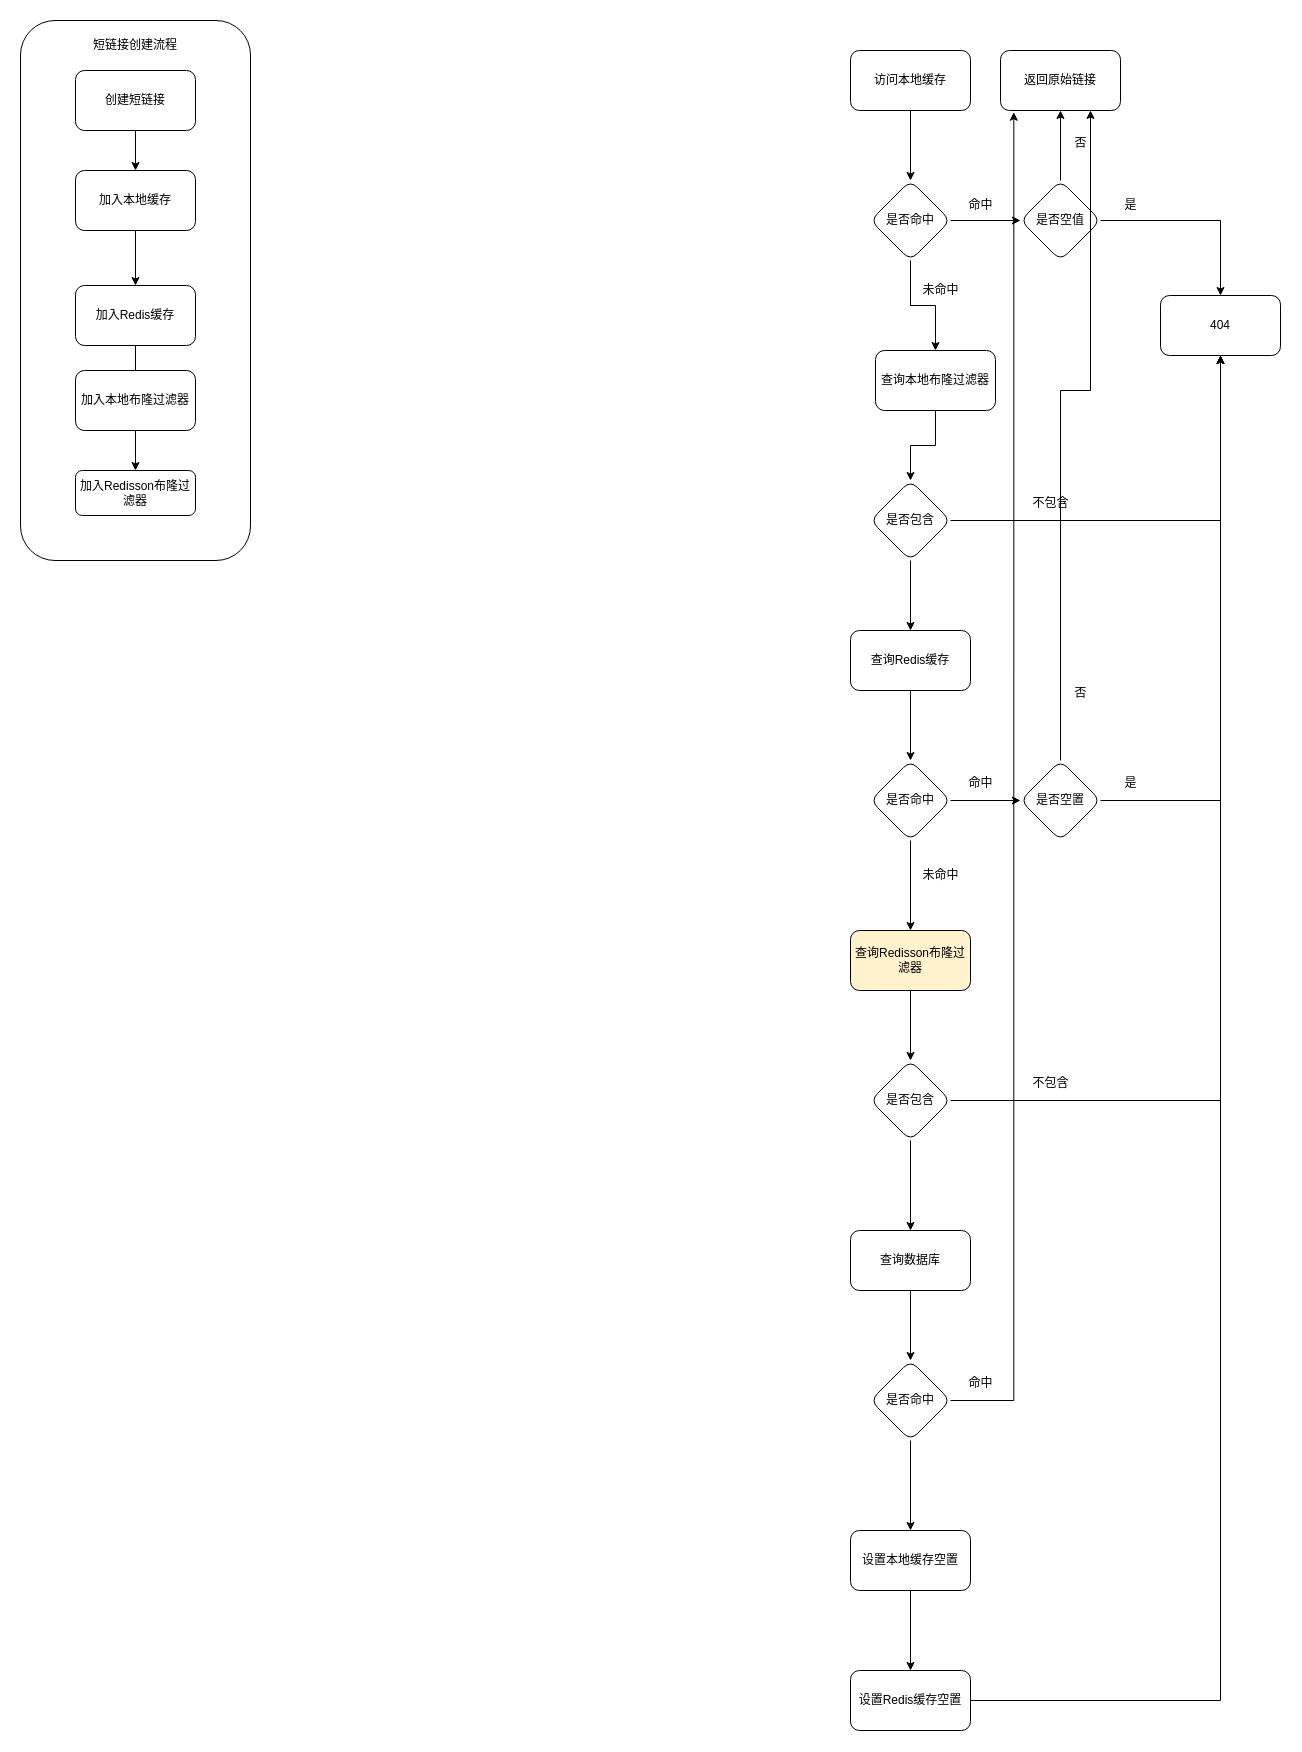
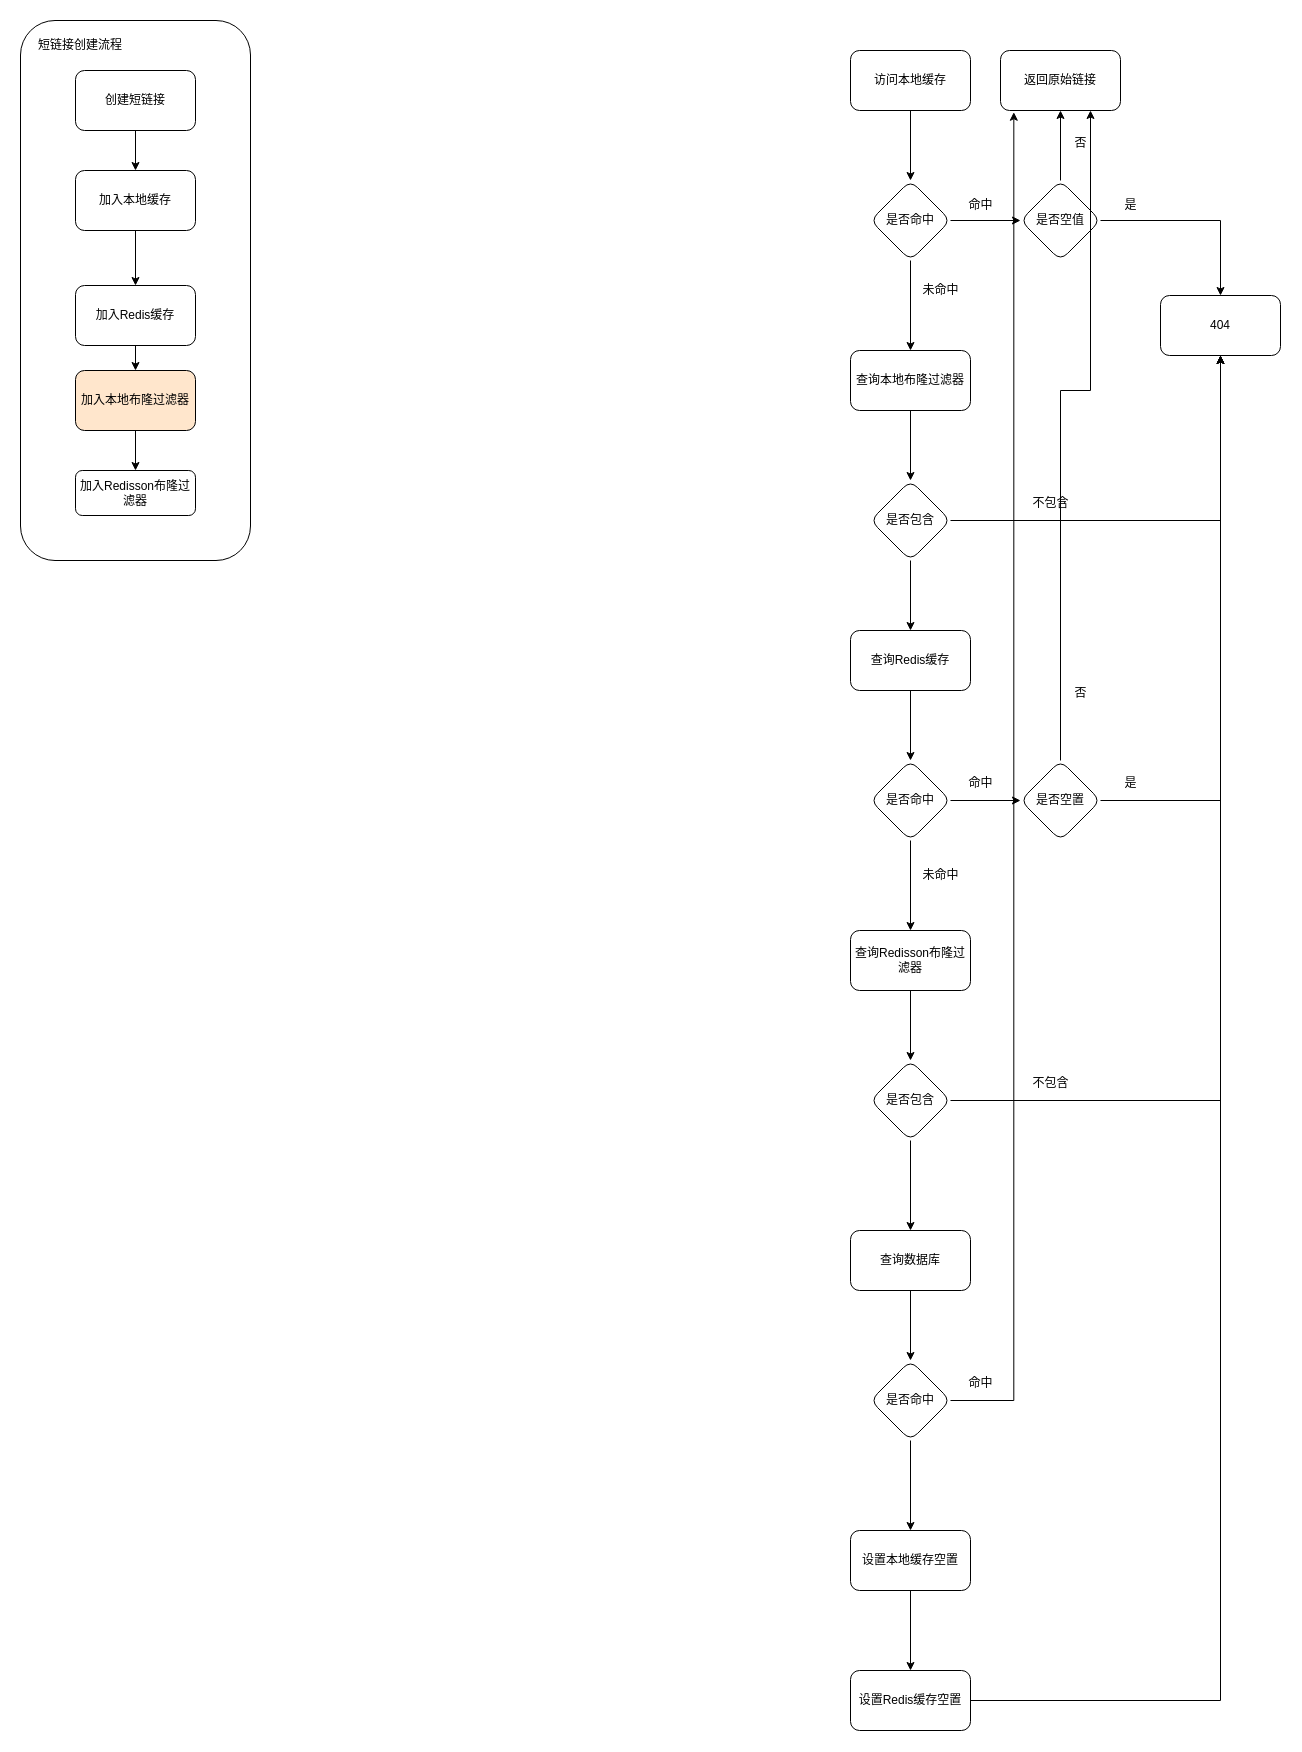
  <mxCell id="0" />
  <mxCell id="1" parent="0" />
  <mxCell id="2" value="" style="group" vertex="1" connectable="0" parent="1"><mxGeometry x="20" y="20" width="230" height="540" as="geometry" /></mxCell>
  <mxCell id="3" value="" style="rounded=1;whiteSpace=wrap;html=1;" vertex="1" parent="2"><mxGeometry width="230" height="540" as="geometry" /></mxCell>
  <mxCell id="4" value="" style="edgeStyle=orthogonalEdgeStyle;rounded=0;orthogonalLoop=1;jettySize=auto;html=1;" edge="1" parent="2" source="5" target="7"><mxGeometry relative="1" as="geometry" /></mxCell>
  <mxCell id="5" value="创建短链接" style="rounded=1;whiteSpace=wrap;html=1;" vertex="1" parent="2"><mxGeometry x="55" y="50" width="120" height="60" as="geometry" /></mxCell>
  <mxCell id="6" value="" style="edgeStyle=orthogonalEdgeStyle;rounded=0;orthogonalLoop=1;jettySize=auto;html=1;" edge="1" parent="2" source="7" target="9"><mxGeometry relative="1" as="geometry" /></mxCell>
  <mxCell id="7" value="加入本地缓存" style="rounded=1;whiteSpace=wrap;html=1;" vertex="1" parent="2"><mxGeometry x="55" y="150" width="120" height="60" as="geometry" /></mxCell>
- <mxCell id="8" value="" style="edgeStyle=orthogonalEdgeStyle;rounded=0;orthogonalLoop=1;jettySize=auto;html=1;endArrow=none;" edge="1" parent="2" source="9" target="11"><mxGeometry relative="1" as="geometry" /></mxCell>
+ <mxCell id="8" value="" style="edgeStyle=orthogonalEdgeStyle;rounded=0;orthogonalLoop=1;jettySize=auto;html=1;" edge="1" parent="2" source="9" target="11"><mxGeometry relative="1" as="geometry" /></mxCell>
  <mxCell id="9" value="加入Redis缓存" style="rounded=1;whiteSpace=wrap;html=1;" vertex="1" parent="2"><mxGeometry x="55" y="265" width="120" height="60" as="geometry" /></mxCell>
  <mxCell id="10" value="" style="edgeStyle=orthogonalEdgeStyle;rounded=0;orthogonalLoop=1;jettySize=auto;html=1;" edge="1" parent="2" source="11" target="12"><mxGeometry relative="1" as="geometry" /></mxCell>
- <mxCell id="11" value="加入本地布隆过滤器" style="rounded=1;whiteSpace=wrap;html=1;" vertex="1" parent="2"><mxGeometry x="55" y="350" width="120" height="60" as="geometry" /></mxCell>
+ <mxCell id="11" value="加入本地布隆过滤器" style="rounded=1;whiteSpace=wrap;html=1;fillColor=#ffe6cc;" vertex="1" parent="2"><mxGeometry x="55" y="350" width="120" height="60" as="geometry" /></mxCell>
  <mxCell id="12" value="加入Redisson布隆过滤器" style="whiteSpace=wrap;html=1;rounded=1;" vertex="1" parent="2"><mxGeometry x="55" y="450" width="120" height="45" as="geometry" /></mxCell>
- <mxCell id="13" value="短链接创建流程" style="text;html=1;align=center;verticalAlign=middle;whiteSpace=wrap;rounded=0;" vertex="1" parent="2"><mxGeometry x="65" y="10" width="100" height="30" as="geometry" /></mxCell>
+ <mxCell id="13" value="短链接创建流程" style="text;html=1;align=center;verticalAlign=middle;whiteSpace=wrap;rounded=0;" vertex="1" parent="2"><mxGeometry x="10" y="10" width="100" height="30" as="geometry" /></mxCell>
  <mxCell id="14" value="404" style="whiteSpace=wrap;html=1;rounded=1;" vertex="1" parent="1"><mxGeometry x="1160" y="295" width="120" height="60" as="geometry" /></mxCell>
  <mxCell id="15" value="" style="group" vertex="1" connectable="0" parent="1"><mxGeometry x="850" y="50" width="300" height="1680" as="geometry" /></mxCell>
  <mxCell id="16" value="" style="edgeStyle=orthogonalEdgeStyle;rounded=0;orthogonalLoop=1;jettySize=auto;html=1;" edge="1" parent="15" source="17" target="20"><mxGeometry relative="1" as="geometry" /></mxCell>
  <mxCell id="17" value="访问本地缓存" style="rounded=1;whiteSpace=wrap;html=1;" vertex="1" parent="15"><mxGeometry width="120" height="60" as="geometry" /></mxCell>
  <mxCell id="18" value="" style="edgeStyle=orthogonalEdgeStyle;rounded=0;orthogonalLoop=1;jettySize=auto;html=1;" edge="1" parent="15" source="20" target="24"><mxGeometry relative="1" as="geometry" /></mxCell>
  <mxCell id="19" value="" style="edgeStyle=orthogonalEdgeStyle;rounded=0;orthogonalLoop=1;jettySize=auto;html=1;" edge="1" parent="15" source="20" target="28"><mxGeometry relative="1" as="geometry" /></mxCell>
  <mxCell id="20" value="是否命中" style="rhombus;whiteSpace=wrap;html=1;rounded=1;" vertex="1" parent="15"><mxGeometry x="20" y="130" width="80" height="80" as="geometry" /></mxCell>
  <mxCell id="21" value="返回原始链接" style="whiteSpace=wrap;html=1;rounded=1;" vertex="1" parent="15"><mxGeometry x="150" width="120" height="60" as="geometry" /></mxCell>
  <mxCell id="22" value="" style="edgeStyle=orthogonalEdgeStyle;rounded=0;orthogonalLoop=1;jettySize=auto;html=1;" edge="1" parent="15" source="24" target="14"><mxGeometry relative="1" as="geometry" /></mxCell>
  <mxCell id="23" value="" style="edgeStyle=orthogonalEdgeStyle;rounded=0;orthogonalLoop=1;jettySize=auto;html=1;" edge="1" parent="15" source="24" target="21"><mxGeometry relative="1" as="geometry" /></mxCell>
  <mxCell id="24" value="是否空值" style="rhombus;whiteSpace=wrap;html=1;rounded=1;" vertex="1" parent="15"><mxGeometry x="170" y="130" width="80" height="80" as="geometry" /></mxCell>
  <mxCell id="25" value="是" style="text;html=1;align=center;verticalAlign=middle;resizable=0;points=[];autosize=1;strokeColor=none;fillColor=none;" vertex="1" parent="15"><mxGeometry x="260" y="140" width="40" height="30" as="geometry" /></mxCell>
  <mxCell id="26" value="否" style="text;html=1;align=center;verticalAlign=middle;resizable=0;points=[];autosize=1;strokeColor=none;fillColor=none;" vertex="1" parent="15"><mxGeometry x="210" y="78" width="40" height="30" as="geometry" /></mxCell>
  <mxCell id="27" value="" style="edgeStyle=orthogonalEdgeStyle;rounded=0;orthogonalLoop=1;jettySize=auto;html=1;" edge="1" parent="15" source="28" target="33"><mxGeometry relative="1" as="geometry" /></mxCell>
- <mxCell id="28" value="查询本地布隆过滤器" style="whiteSpace=wrap;html=1;rounded=1;" vertex="1" parent="15"><mxGeometry x="25" y="300" width="120" height="60" as="geometry" /></mxCell>
+ <mxCell id="28" value="查询本地布隆过滤器" style="whiteSpace=wrap;html=1;rounded=1;" vertex="1" parent="15"><mxGeometry y="300" width="120" height="60" as="geometry" /></mxCell>
  <mxCell id="29" value="未命中" style="text;html=1;align=center;verticalAlign=middle;resizable=0;points=[];autosize=1;strokeColor=none;fillColor=none;" vertex="1" parent="15"><mxGeometry x="60" y="225" width="60" height="30" as="geometry" /></mxCell>
  <mxCell id="30" value="命中" style="text;html=1;align=center;verticalAlign=middle;resizable=0;points=[];autosize=1;strokeColor=none;fillColor=none;" vertex="1" parent="15"><mxGeometry x="105" y="140" width="50" height="30" as="geometry" /></mxCell>
  <mxCell id="31" style="edgeStyle=orthogonalEdgeStyle;rounded=0;orthogonalLoop=1;jettySize=auto;html=1;entryX=0.5;entryY=1;entryDx=0;entryDy=0;" edge="1" parent="15" source="33" target="14"><mxGeometry relative="1" as="geometry" /></mxCell>
  <mxCell id="32" value="" style="edgeStyle=orthogonalEdgeStyle;rounded=0;orthogonalLoop=1;jettySize=auto;html=1;" edge="1" parent="15" source="33" target="36"><mxGeometry relative="1" as="geometry" /></mxCell>
  <mxCell id="33" value="是否包含" style="rhombus;whiteSpace=wrap;html=1;rounded=1;" vertex="1" parent="15"><mxGeometry x="20" y="430" width="80" height="80" as="geometry" /></mxCell>
  <mxCell id="34" value="不包含" style="text;html=1;align=center;verticalAlign=middle;resizable=0;points=[];autosize=1;strokeColor=none;fillColor=none;" vertex="1" parent="15"><mxGeometry x="170" y="438" width="60" height="30" as="geometry" /></mxCell>
  <mxCell id="35" value="" style="edgeStyle=orthogonalEdgeStyle;rounded=0;orthogonalLoop=1;jettySize=auto;html=1;" edge="1" parent="15" source="36" target="39"><mxGeometry relative="1" as="geometry" /></mxCell>
  <mxCell id="36" value="查询Redis缓存" style="whiteSpace=wrap;html=1;rounded=1;" vertex="1" parent="15"><mxGeometry y="580" width="120" height="60" as="geometry" /></mxCell>
  <mxCell id="37" value="" style="edgeStyle=orthogonalEdgeStyle;rounded=0;orthogonalLoop=1;jettySize=auto;html=1;" edge="1" parent="15" source="39" target="42"><mxGeometry relative="1" as="geometry" /></mxCell>
  <mxCell id="38" value="" style="edgeStyle=orthogonalEdgeStyle;rounded=0;orthogonalLoop=1;jettySize=auto;html=1;" edge="1" parent="15" source="39" target="47"><mxGeometry relative="1" as="geometry" /></mxCell>
  <mxCell id="39" value="是否命中" style="rhombus;whiteSpace=wrap;html=1;rounded=1;" vertex="1" parent="15"><mxGeometry x="20" y="710" width="80" height="80" as="geometry" /></mxCell>
  <mxCell id="40" style="edgeStyle=orthogonalEdgeStyle;rounded=0;orthogonalLoop=1;jettySize=auto;html=1;entryX=0.75;entryY=1;entryDx=0;entryDy=0;" edge="1" parent="15" source="42" target="21"><mxGeometry relative="1" as="geometry"><Array as="points"><mxPoint x="210" y="340" /><mxPoint x="240" y="340" /></Array></mxGeometry></mxCell>
  <mxCell id="41" style="edgeStyle=orthogonalEdgeStyle;rounded=0;orthogonalLoop=1;jettySize=auto;html=1;exitX=1;exitY=0.5;exitDx=0;exitDy=0;entryX=0.5;entryY=1;entryDx=0;entryDy=0;" edge="1" parent="15" source="42" target="14"><mxGeometry relative="1" as="geometry" /></mxCell>
  <mxCell id="42" value="是否空置" style="rhombus;whiteSpace=wrap;html=1;rounded=1;" vertex="1" parent="15"><mxGeometry x="170" y="710" width="80" height="80" as="geometry" /></mxCell>
  <mxCell id="43" value="命中" style="text;html=1;align=center;verticalAlign=middle;resizable=0;points=[];autosize=1;strokeColor=none;fillColor=none;" vertex="1" parent="15"><mxGeometry x="105" y="718" width="50" height="30" as="geometry" /></mxCell>
  <mxCell id="44" value="否" style="text;html=1;align=center;verticalAlign=middle;resizable=0;points=[];autosize=1;strokeColor=none;fillColor=none;" vertex="1" parent="15"><mxGeometry x="210" y="628" width="40" height="30" as="geometry" /></mxCell>
  <mxCell id="45" value="是" style="text;html=1;align=center;verticalAlign=middle;resizable=0;points=[];autosize=1;strokeColor=none;fillColor=none;" vertex="1" parent="15"><mxGeometry x="260" y="718" width="40" height="30" as="geometry" /></mxCell>
  <mxCell id="46" value="" style="edgeStyle=orthogonalEdgeStyle;rounded=0;orthogonalLoop=1;jettySize=auto;html=1;" edge="1" parent="15" source="47" target="51"><mxGeometry relative="1" as="geometry" /></mxCell>
- <mxCell id="47" value="查询Redisson布隆过滤器" style="whiteSpace=wrap;html=1;rounded=1;fillColor=#fff2cc;" vertex="1" parent="15"><mxGeometry y="880" width="120" height="60" as="geometry" /></mxCell>
+ <mxCell id="47" value="查询Redisson布隆过滤器" style="whiteSpace=wrap;html=1;rounded=1;" vertex="1" parent="15"><mxGeometry y="880" width="120" height="60" as="geometry" /></mxCell>
  <mxCell id="48" value="未命中" style="text;html=1;align=center;verticalAlign=middle;resizable=0;points=[];autosize=1;strokeColor=none;fillColor=none;" vertex="1" parent="15"><mxGeometry x="60" y="810" width="60" height="30" as="geometry" /></mxCell>
  <mxCell id="49" style="edgeStyle=orthogonalEdgeStyle;rounded=0;orthogonalLoop=1;jettySize=auto;html=1;exitX=1;exitY=0.5;exitDx=0;exitDy=0;entryX=0.5;entryY=1;entryDx=0;entryDy=0;" edge="1" parent="15" source="51" target="14"><mxGeometry relative="1" as="geometry" /></mxCell>
  <mxCell id="50" value="" style="edgeStyle=orthogonalEdgeStyle;rounded=0;orthogonalLoop=1;jettySize=auto;html=1;" edge="1" parent="15" source="51" target="54"><mxGeometry relative="1" as="geometry" /></mxCell>
  <mxCell id="51" value="是否包含" style="rhombus;whiteSpace=wrap;html=1;rounded=1;" vertex="1" parent="15"><mxGeometry x="20" y="1010" width="80" height="80" as="geometry" /></mxCell>
  <mxCell id="52" value="不包含" style="text;html=1;align=center;verticalAlign=middle;resizable=0;points=[];autosize=1;strokeColor=none;fillColor=none;" vertex="1" parent="15"><mxGeometry x="170" y="1018" width="60" height="30" as="geometry" /></mxCell>
  <mxCell id="53" value="" style="edgeStyle=orthogonalEdgeStyle;rounded=0;orthogonalLoop=1;jettySize=auto;html=1;" edge="1" parent="15" source="54" target="56"><mxGeometry relative="1" as="geometry" /></mxCell>
  <mxCell id="54" value="查询数据库" style="whiteSpace=wrap;html=1;rounded=1;" vertex="1" parent="15"><mxGeometry y="1180" width="120" height="60" as="geometry" /></mxCell>
  <mxCell id="55" value="" style="edgeStyle=orthogonalEdgeStyle;rounded=0;orthogonalLoop=1;jettySize=auto;html=1;" edge="1" parent="15" source="56" target="60"><mxGeometry relative="1" as="geometry" /></mxCell>
  <mxCell id="56" value="是否命中" style="rhombus;whiteSpace=wrap;html=1;rounded=1;" vertex="1" parent="15"><mxGeometry x="20" y="1310" width="80" height="80" as="geometry" /></mxCell>
  <mxCell id="57" style="edgeStyle=orthogonalEdgeStyle;rounded=0;orthogonalLoop=1;jettySize=auto;html=1;entryX=0.111;entryY=1.029;entryDx=0;entryDy=0;entryPerimeter=0;" edge="1" parent="15" source="56" target="21"><mxGeometry relative="1" as="geometry" /></mxCell>
  <mxCell id="58" value="命中" style="text;html=1;align=center;verticalAlign=middle;resizable=0;points=[];autosize=1;strokeColor=none;fillColor=none;" vertex="1" parent="15"><mxGeometry x="105" y="1318" width="50" height="30" as="geometry" /></mxCell>
  <mxCell id="59" value="" style="edgeStyle=orthogonalEdgeStyle;rounded=0;orthogonalLoop=1;jettySize=auto;html=1;" edge="1" parent="15" source="60" target="62"><mxGeometry relative="1" as="geometry" /></mxCell>
  <mxCell id="60" value="设置本地缓存空置" style="whiteSpace=wrap;html=1;rounded=1;" vertex="1" parent="15"><mxGeometry y="1480" width="120" height="60" as="geometry" /></mxCell>
  <mxCell id="61" style="edgeStyle=orthogonalEdgeStyle;rounded=0;orthogonalLoop=1;jettySize=auto;html=1;exitX=1;exitY=0.5;exitDx=0;exitDy=0;entryX=0.5;entryY=1;entryDx=0;entryDy=0;" edge="1" parent="15" source="62" target="14"><mxGeometry relative="1" as="geometry" /></mxCell>
  <mxCell id="62" value="设置Redis缓存空置" style="whiteSpace=wrap;html=1;rounded=1;" vertex="1" parent="15"><mxGeometry y="1620" width="120" height="60" as="geometry" /></mxCell>
